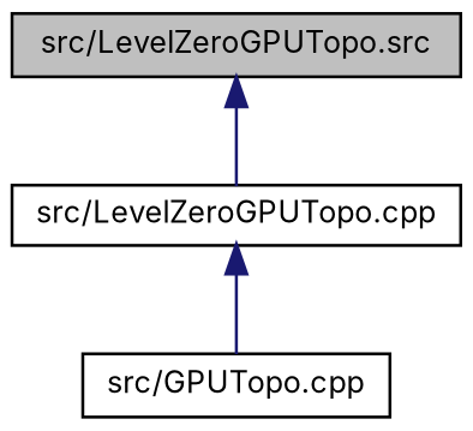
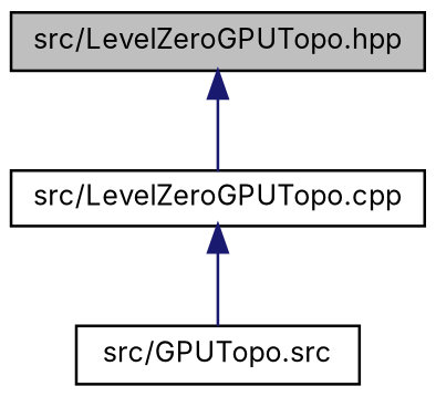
  digraph {
    fontname=Inter
    node [color=black fillcolor=white fontname=Inter fontsize=10 shape=record style=filled]
    edge [color=midnightblue dir=back fontname=Inter fontsize=10 labelfontname=Helvetica labelfontsize=10 style=solid]
-   n1 [fillcolor=grey75 fontcolor=black height=0.2 label="src/LevelZeroGPUTopo.src" width=0.4]
+   n1 [fillcolor=grey75 fontcolor=black height=0.2 label="src/LevelZeroGPUTopo.hpp" width=0.4]
    n2 [height=0.2 label="src/LevelZeroGPUTopo.cpp" width=0.4]
-   n3 [height=0.2 label="src/GPUTopo.cpp" width=0.4]
+   n3 [height=0.2 label="src/GPUTopo.src" width=0.4]
    n1 -> n2
    n2 -> n3
  }
